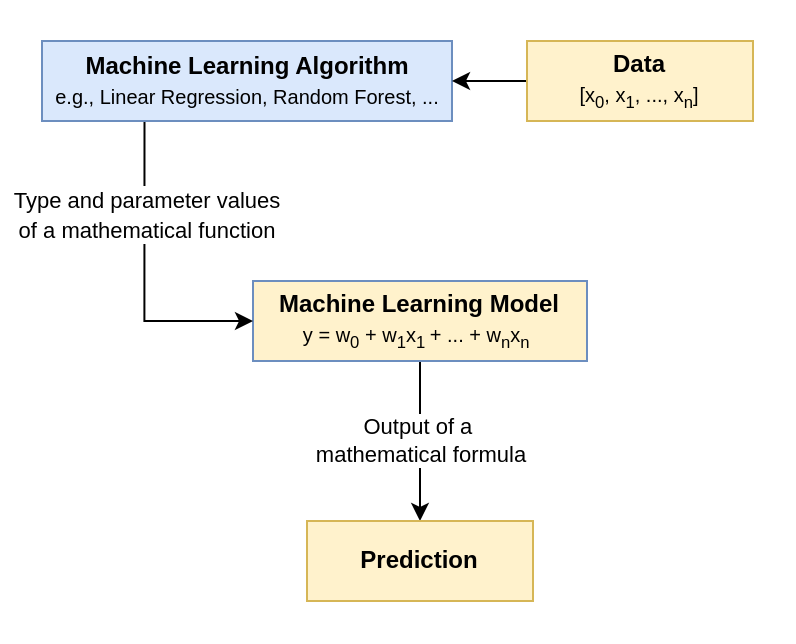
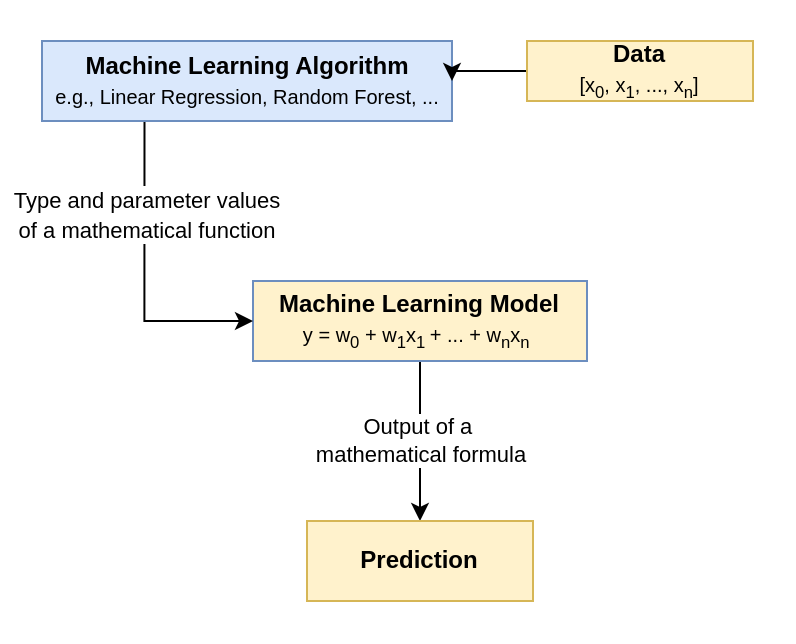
  <mxCell id="0" />
  <mxCell id="1" parent="0" />
  <mxCell id="2" value="Output of a&amp;nbsp;&lt;br&gt;mathematical formula" style="edgeStyle=orthogonalEdgeStyle;rounded=0;orthogonalLoop=1;jettySize=auto;html=1;exitX=0.5;exitY=1;exitDx=0;exitDy=0;" edge="1" parent="1" source="3" target="7"><mxGeometry relative="1" as="geometry" /></mxCell>
  <mxCell id="3" value="&lt;b&gt;Machine Learning Model&lt;br&gt;&lt;/b&gt;&lt;font style=&quot;font-size: 10px&quot;&gt;y = w&lt;sub&gt;0&lt;/sub&gt;&amp;nbsp;+ w&lt;sub&gt;1&lt;/sub&gt;x&lt;sub&gt;1&amp;nbsp;&lt;/sub&gt;+ ... + w&lt;sub&gt;n&lt;/sub&gt;x&lt;sub&gt;n&lt;/sub&gt;&amp;nbsp;&lt;/font&gt;" style="rounded=0;whiteSpace=wrap;html=1;fillColor=#fff2cc;strokeColor=#6c8ebf;" vertex="1" parent="1"><mxGeometry x="126" y="140" width="167" height="40" as="geometry" /></mxCell>
  <mxCell id="4" style="edgeStyle=orthogonalEdgeStyle;rounded=0;orthogonalLoop=1;jettySize=auto;html=1;exitX=0.25;exitY=1;exitDx=0;exitDy=0;entryX=0;entryY=0.5;entryDx=0;entryDy=0;" edge="1" parent="1" source="6" target="3"><mxGeometry relative="1" as="geometry"><Array as="points"><mxPoint x="72" y="160" /></Array></mxGeometry></mxCell>
  <mxCell id="5" value="&lt;font style=&quot;font-size: 11px&quot;&gt;Type and parameter values&lt;br&gt;of a mathematical function&lt;/font&gt;" style="text;html=1;resizable=0;points=[];align=center;verticalAlign=middle;labelBackgroundColor=#ffffff;" vertex="1" connectable="0" parent="4"><mxGeometry x="-0.403" y="1" relative="1" as="geometry"><mxPoint as="offset" /></mxGeometry></mxCell>
  <mxCell id="6" value="&lt;b&gt;Machine Learning Algorithm&lt;/b&gt;&lt;br&gt;&lt;font style=&quot;font-size: 10px&quot;&gt;e.g., Linear Regression, Random Forest, ...&lt;/font&gt;" style="rounded=0;whiteSpace=wrap;html=1;fillColor=#dae8fc;strokeColor=#6c8ebf;" vertex="1" parent="1"><mxGeometry x="20.5" y="20" width="205" height="40" as="geometry" /></mxCell>
  <mxCell id="7" value="&lt;b&gt;Prediction&lt;/b&gt;" style="rounded=0;whiteSpace=wrap;html=1;fillColor=#fff2cc;strokeColor=#d6b656;" vertex="1" parent="1"><mxGeometry x="153" y="260" width="113" height="40" as="geometry" /></mxCell>
  <mxCell id="8" style="edgeStyle=orthogonalEdgeStyle;rounded=0;orthogonalLoop=1;jettySize=auto;html=1;exitX=0;exitY=0.5;exitDx=0;exitDy=0;entryX=1;entryY=0.5;entryDx=0;entryDy=0;" edge="1" parent="1" source="9" target="6"><mxGeometry relative="1" as="geometry" /></mxCell>
- <mxCell id="9" value="&lt;b&gt;Data&lt;/b&gt;&lt;br&gt;&lt;font style=&quot;font-size: 10px&quot;&gt;[x&lt;sub&gt;0&lt;/sub&gt;, x&lt;sub&gt;1&lt;/sub&gt;, ..., x&lt;sub&gt;n&lt;/sub&gt;]&lt;/font&gt;" style="rounded=0;whiteSpace=wrap;html=1;fillColor=#fff2cc;strokeColor=#d6b656;" vertex="1" parent="1"><mxGeometry x="263" y="20" width="113" height="40" as="geometry" /></mxCell>
+ <mxCell id="9" value="&lt;b&gt;Data&lt;/b&gt;&lt;br&gt;&lt;font style=&quot;font-size: 10px&quot;&gt;[x&lt;sub&gt;0&lt;/sub&gt;, x&lt;sub&gt;1&lt;/sub&gt;, ..., x&lt;sub&gt;n&lt;/sub&gt;]&lt;/font&gt;" style="rounded=0;whiteSpace=wrap;html=1;fillColor=#fff2cc;strokeColor=#d6b656;" vertex="1" parent="1"><mxGeometry x="263" y="20" width="113" height="30" as="geometry" /></mxCell>
